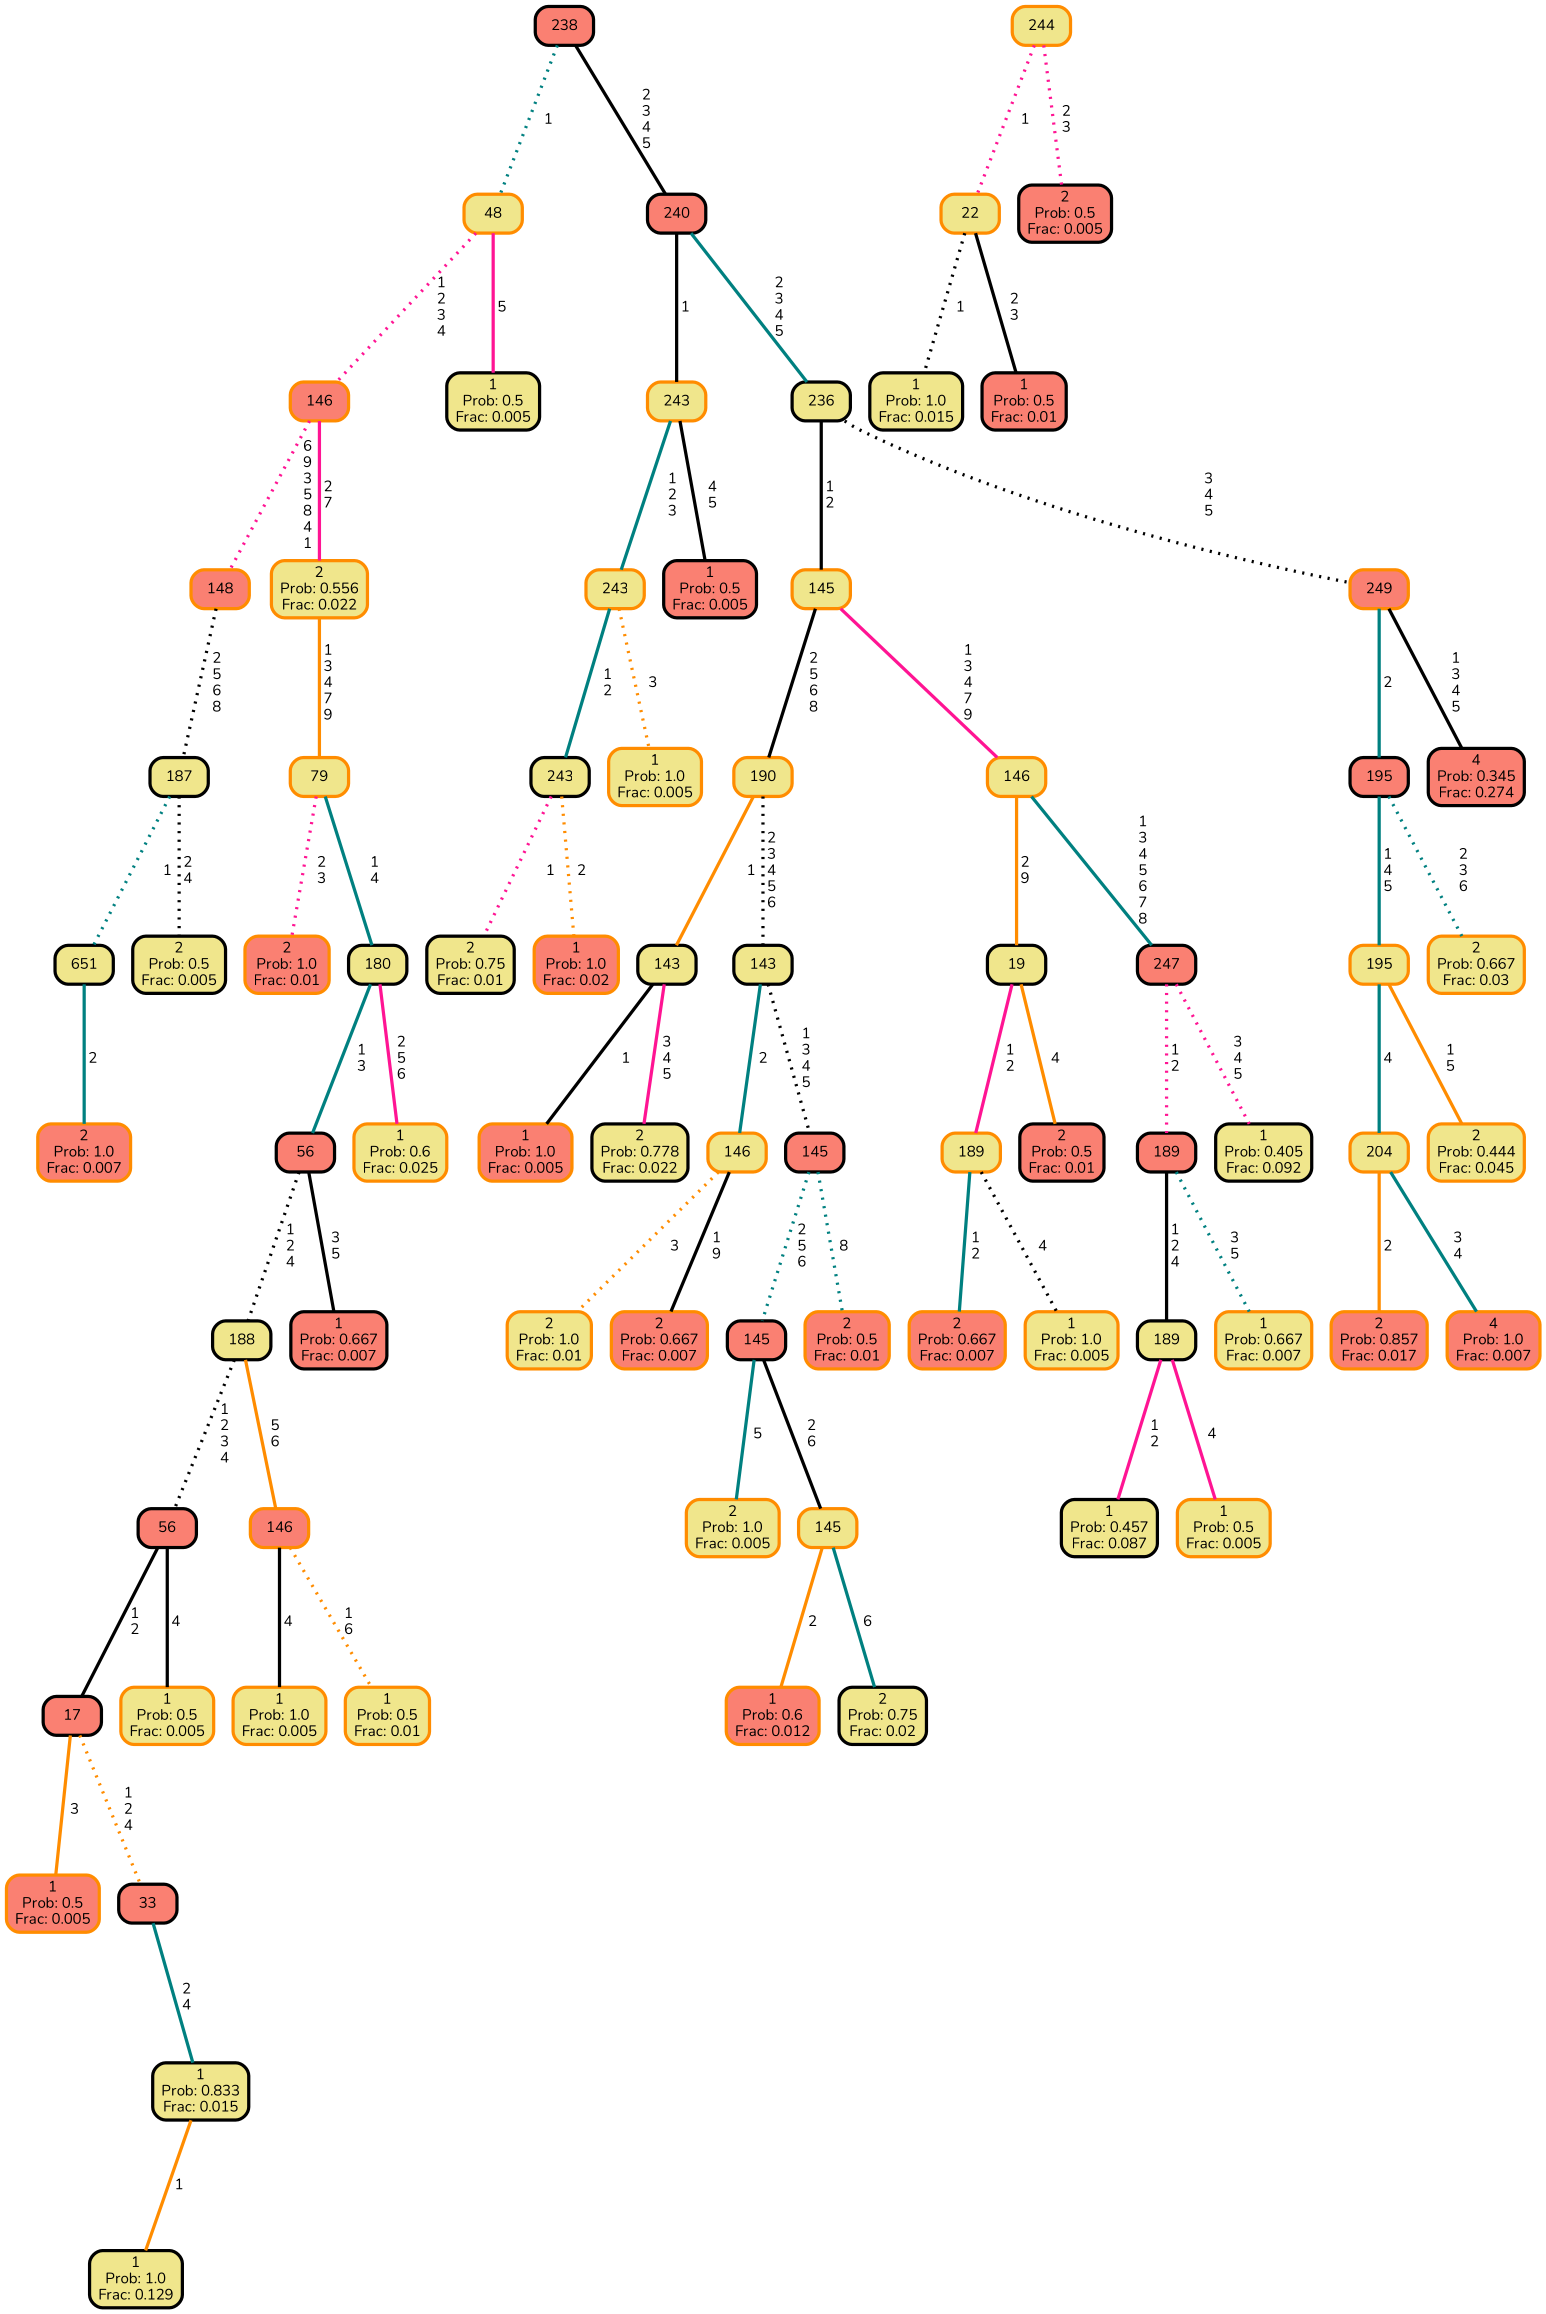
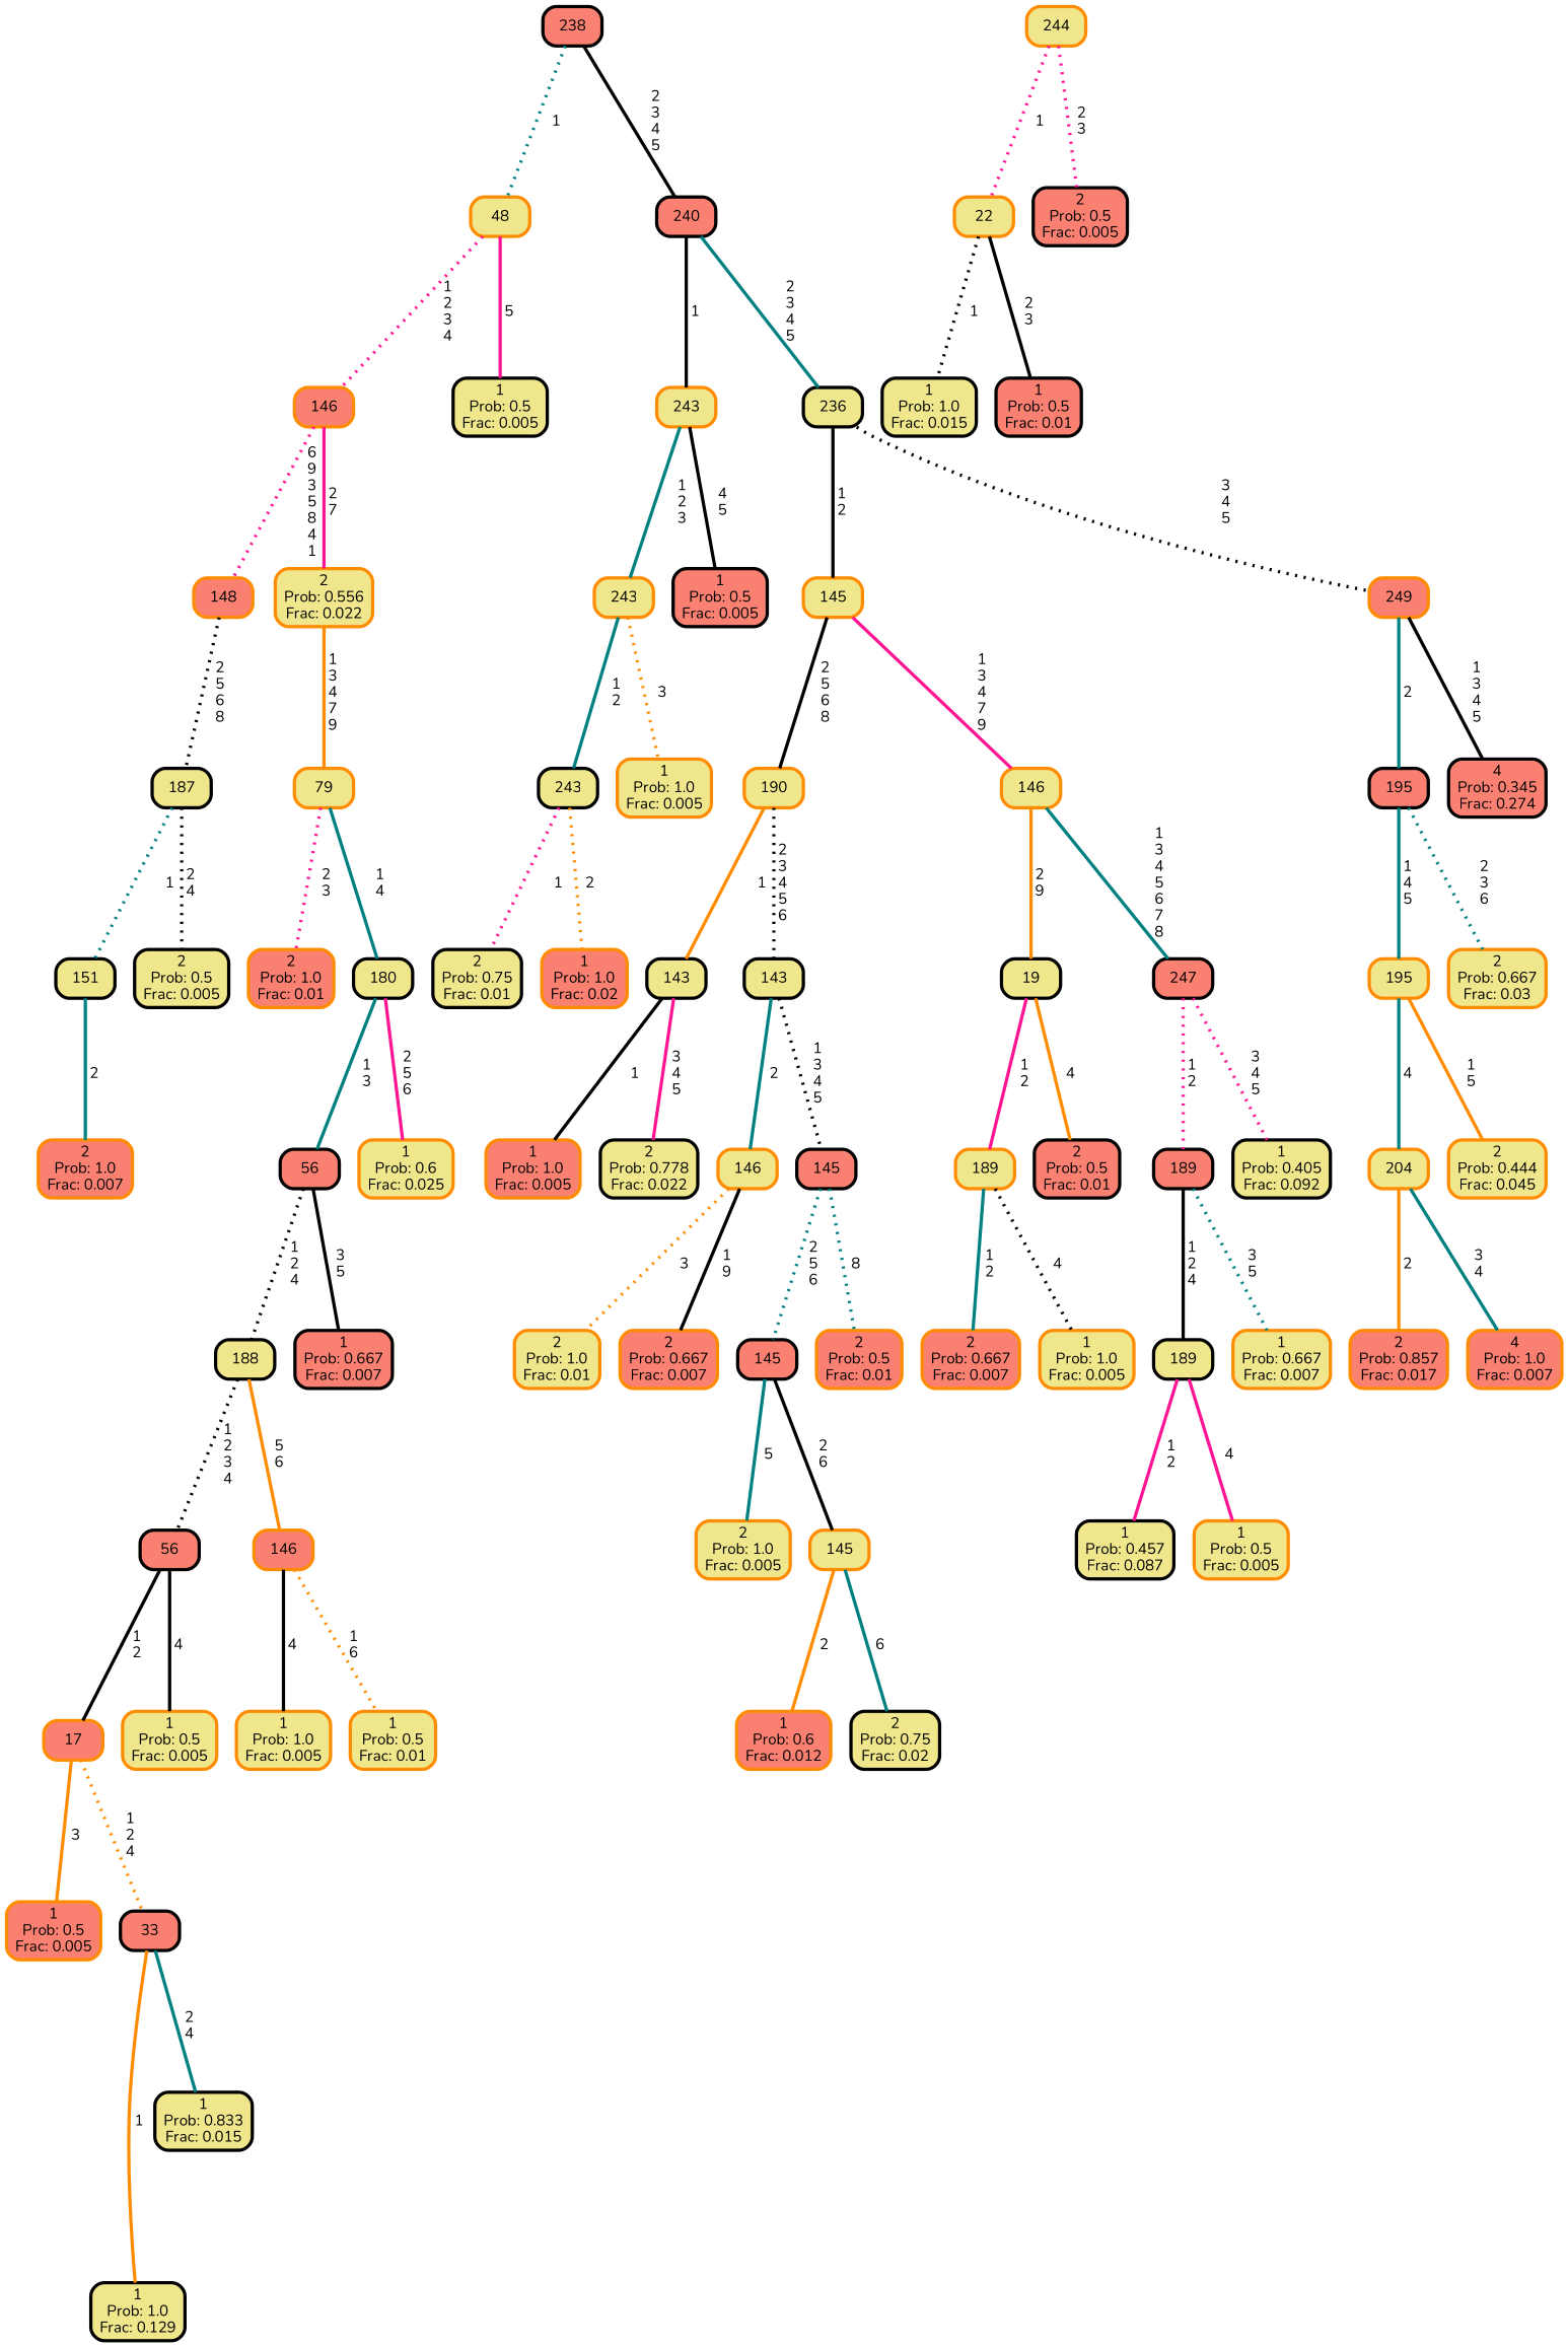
  graph {
    fontname=Nunito
    ranksep="0 equally"
    splines=straight
    node [color=darkorange fillcolor=khaki fontcolor=black fontname=Nunito penwidth=3 shape=box style="filled, rounded"]
    edge [color=black fontname=Nunito penwidth=3 style=dotted]
    n1 [fillcolor=salmon label="2\nProb: 1.0\nFrac: 0.007"]
-   n2 [color=black label=651]
+   n2 [color=black label=151]
    n3 [label=244]
    n4 [label=22]
    n5 [color=black fillcolor=salmon label="2\nProb: 0.5\nFrac: 0.005"]
    n6 [color=black label="1\nProb: 1.0\nFrac: 0.015"]
    n7 [color=black fillcolor=salmon label="1\nProb: 0.5\nFrac: 0.01"]
    n8 [color=black label=187]
    n9 [color=black label="2\nProb: 0.5\nFrac: 0.005"]
    n10 [fillcolor=salmon label=148]
    n11 [label=79]
    n12 [fillcolor=salmon label="2\nProb: 1.0\nFrac: 0.01"]
    n13 [color=black label=180]
    n14 [color=black fillcolor=salmon label=56]
    n15 [label="1\nProb: 0.6\nFrac: 0.025"]
    n16 [fillcolor=salmon label="1\nProb: 0.5\nFrac: 0.005"]
-   n17 [color=black fillcolor=salmon label=17]
+   n17 [fillcolor=salmon label=17]
    n18 [color=black fillcolor=salmon label=33]
    n19 [color=black label="1\nProb: 1.0\nFrac: 0.129"]
    n20 [color=black label="1\nProb: 0.833\nFrac: 0.015"]
    n21 [color=black fillcolor=salmon label=56]
    n22 [label="1\nProb: 0.5\nFrac: 0.005"]
    n23 [color=black label=188]
    n24 [fillcolor=salmon label=146]
    n25 [label="1\nProb: 1.0\nFrac: 0.005"]
    n26 [label="1\nProb: 0.5\nFrac: 0.01"]
    n27 [color=black fillcolor=salmon label="1\nProb: 0.667\nFrac: 0.007"]
    n28 [fillcolor=salmon label=146]
    n29 [label="2\nProb: 0.556\nFrac: 0.022"]
    n30 [label=48]
    n31 [color=black label="1\nProb: 0.5\nFrac: 0.005"]
    n32 [color=black fillcolor=salmon label=238]
    n33 [color=black fillcolor=salmon label=240]
    n34 [label=243]
    n35 [color=black label=236]
    n36 [color=black label="2\nProb: 0.75\nFrac: 0.01"]
    n37 [color=black label=243]
    n38 [fillcolor=salmon label="1\nProb: 1.0\nFrac: 0.02"]
    n39 [label=243]
    n40 [label="1\nProb: 1.0\nFrac: 0.005"]
    n41 [color=black fillcolor=salmon label="1\nProb: 0.5\nFrac: 0.005"]
    n42 [label=145]
    n43 [fillcolor=salmon label=249]
    n44 [fillcolor=salmon label="1\nProb: 1.0\nFrac: 0.005"]
    n45 [color=black label=143]
    n46 [color=black label="2\nProb: 0.778\nFrac: 0.022"]
    n47 [label=190]
    n48 [color=black label=143]
    n49 [label=146]
    n50 [color=black fillcolor=salmon label=145]
    n51 [label="2\nProb: 1.0\nFrac: 0.01"]
    n52 [fillcolor=salmon label="2\nProb: 0.667\nFrac: 0.007"]
    n53 [color=black fillcolor=salmon label=145]
    n54 [fillcolor=salmon label="2\nProb: 0.5\nFrac: 0.01"]
    n55 [label="2\nProb: 1.0\nFrac: 0.005"]
    n56 [label=145]
    n57 [fillcolor=salmon label="1\nProb: 0.6\nFrac: 0.012"]
    n58 [color=black label="2\nProb: 0.75\nFrac: 0.02"]
    n59 [label=146]
    n60 [color=black label=19]
    n61 [color=black fillcolor=salmon label=247]
    n62 [fillcolor=salmon label="2\nProb: 0.667\nFrac: 0.007"]
    n63 [label=189]
    n64 [label="1\nProb: 1.0\nFrac: 0.005"]
    n65 [color=black fillcolor=salmon label="2\nProb: 0.5\nFrac: 0.01"]
    n66 [color=black fillcolor=salmon label=189]
    n67 [color=black label="1\nProb: 0.405\nFrac: 0.092"]
    n68 [color=black label="1\nProb: 0.457\nFrac: 0.087"]
    n69 [color=black label=189]
    n70 [label="1\nProb: 0.5\nFrac: 0.005"]
    n71 [label="1\nProb: 0.667\nFrac: 0.007"]
    n72 [color=black fillcolor=salmon label=195]
    n73 [color=black fillcolor=salmon label="4\nProb: 0.345\nFrac: 0.274"]
    n74 [fillcolor=salmon label="2\nProb: 0.857\nFrac: 0.017"]
    n75 [label=204]
    n76 [fillcolor=salmon label="4\nProb: 1.0\nFrac: 0.007"]
    n77 [label=195]
    n78 [label="2\nProb: 0.444\nFrac: 0.045"]
    n79 [label="2\nProb: 0.667\nFrac: 0.03"]
    subgraph sub_1 {
      rank=same
    }
    n2 -- n1 [color=teal label=" 2" style=solid]
    n3 -- n4 [color=deeppink label=" 1"]
    n3 -- n5 [color=deeppink label=" 2\n 3"]
    n4 -- n6 [label=" 1"]
    n4 -- n7 [label=" 2\n 3" style=bold]
    n8 -- n2 [color=teal label=" 1"]
    n8 -- n9 [label=" 2\n 4"]
    n10 -- n8 [label=" 2\n 5\n 6\n 8"]
    n11 -- n12 [color=deeppink label=" 2\n 3"]
    n11 -- n13 [color=teal label=" 1\n 4" style=solid]
    n13 -- n14 [color=teal label=" 1\n 3" style=solid]
    n13 -- n15 [color=deeppink label=" 2\n 5\n 6" style=solid]
    n14 -- n23 [label=" 1\n 2\n 4"]
    n14 -- n27 [label=" 3\n 5" style=bold]
    n17 -- n16 [color=darkorange label=" 3" style=bold]
    n17 -- n18 [color=darkorange label=" 1\n 2\n 4"]
-   n20 -- n19 [color=darkorange label=" 1" style=bold]
+   n18 -- n19 [color=darkorange label=" 1" style=bold]
    n18 -- n20 [color=teal label=" 2\n 4" style=bold]
    n21 -- n17 [label=" 1\n 2" style=solid]
    n21 -- n22 [label=" 4" style=bold]
    n23 -- n21 [label=" 1\n 2\n 3\n 4"]
    n23 -- n24 [color=darkorange label=" 5\n 6" style=solid]
    n24 -- n25 [label=" 4" style=solid]
    n24 -- n26 [color=darkorange label=" 1\n 6"]
    n28 -- n10 [color=deeppink label=" 6\n 9\n 3\n 5\n 8\n 4\n 1"]
    n28 -- n29 [color=deeppink label=" 2\n 7" style=solid]
    n29 -- n11 [color=darkorange label=" 1\n 3\n 4\n 7\n 9" style=bold]
    n30 -- n28 [color=deeppink label=" 1\n 2\n 3\n 4"]
    n30 -- n31 [color=deeppink label=" 5" style=bold]
    n32 -- n30 [color=teal label=" 1"]
    n32 -- n33 [label=" 2\n 3\n 4\n 5" style=solid]
    n33 -- n34 [label=" 1" style=solid]
    n33 -- n35 [color=teal label=" 2\n 3\n 4\n 5" style=bold]
    n34 -- n39 [color=teal label=" 1\n 2\n 3" style=solid]
    n34 -- n41 [label=" 4\n 5" style=solid]
    n35 -- n42 [label=" 1\n 2" style=solid]
    n35 -- n43 [label=" 3\n 4\n 5"]
    n37 -- n36 [color=deeppink label=" 1"]
    n37 -- n38 [color=darkorange label=" 2"]
    n39 -- n37 [color=teal label=" 1\n 2" style=bold]
    n39 -- n40 [color=darkorange label=" 3"]
    n42 -- n47 [label=" 2\n 5\n 6\n 8" style=solid]
    n42 -- n59 [color=deeppink label=" 1\n 3\n 4\n 7\n 9" style=bold]
    n43 -- n72 [color=teal label=" 2" style=bold]
    n43 -- n73 [label=" 1\n 3\n 4\n 5" style=solid]
    n45 -- n44 [label=" 1" style=bold]
    n45 -- n46 [color=deeppink label=" 3\n 4\n 5" style=bold]
    n47 -- n45 [color=darkorange label=" 1" style=solid]
    n47 -- n48 [label=" 2\n 3\n 4\n 5\n 6"]
    n48 -- n49 [color=teal label=" 2" style=solid]
    n48 -- n50 [label=" 1\n 3\n 4\n 5"]
    n49 -- n51 [color=darkorange label=" 3"]
    n49 -- n52 [label=" 1\n 9" style=solid]
    n50 -- n53 [color=teal label=" 2\n 5\n 6"]
    n50 -- n54 [color=teal label=" 8"]
    n53 -- n55 [color=teal label=" 5" style=bold]
    n53 -- n56 [label=" 2\n 6" style=bold]
    n56 -- n57 [color=darkorange label=" 2" style=bold]
    n56 -- n58 [color=teal label=" 6" style=bold]
    n59 -- n60 [color=darkorange label=" 2\n 9" style=bold]
    n59 -- n61 [color=teal label=" 1\n 3\n 4\n 5\n 6\n 7\n 8" style=bold]
    n60 -- n63 [color=deeppink label=" 1\n 2" style=solid]
    n60 -- n65 [color=darkorange label=" 4" style=solid]
    n61 -- n66 [color=deeppink label=" 1\n 2"]
    n61 -- n67 [color=deeppink label=" 3\n 4\n 5"]
    n63 -- n62 [color=teal label=" 1\n 2" style=solid]
    n63 -- n64 [label=" 4"]
    n66 -- n69 [label=" 1\n 2\n 4" style=bold]
    n66 -- n71 [color=teal label=" 3\n 5"]
    n69 -- n68 [color=deeppink label=" 1\n 2" style=solid]
    n69 -- n70 [color=deeppink label=" 4" style=bold]
    n72 -- n77 [color=teal label=" 1\n 4\n 5" style=bold]
    n72 -- n79 [color=teal label=" 2\n 3\n 6"]
    n75 -- n74 [color=darkorange label=" 2" style=solid]
    n75 -- n76 [color=teal label=" 3\n 4" style=bold]
    n77 -- n75 [color=teal label=" 4" style=bold]
    n77 -- n78 [color=darkorange label=" 1\n 5" style=solid]
  }
